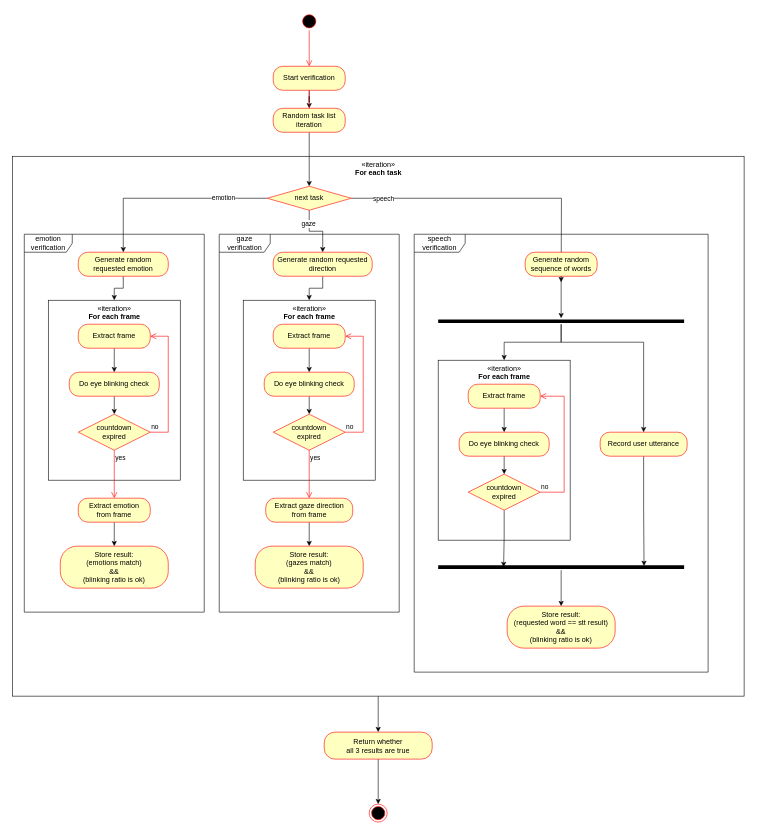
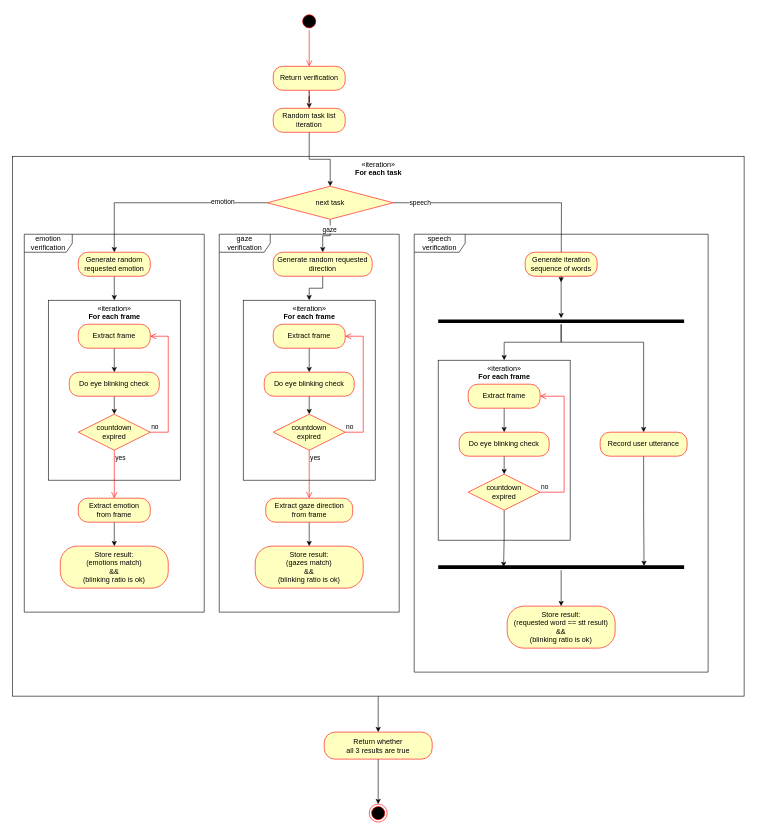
  <mxCell id="0" />
  <mxCell id="1" parent="0" />
  <mxCell id="2" value="" style="edgeStyle=orthogonalEdgeStyle;rounded=0;orthogonalLoop=1;jettySize=auto;html=1;" edge="1" parent="1" source="3" target="66"><mxGeometry relative="1" as="geometry" /></mxCell>
  <mxCell id="3" value="«iteration»&lt;br&gt;&lt;b&gt;For each task&lt;/b&gt;" style="html=1;verticalAlign=top;" vertex="1" parent="1"><mxGeometry x="20" y="260" width="1220" height="900" as="geometry" /></mxCell>
  <mxCell id="4" value="speech&lt;br&gt;verification" style="shape=umlFrame;whiteSpace=wrap;html=1;width=85;height=30;" vertex="1" parent="1"><mxGeometry x="690" y="390" width="490" height="730" as="geometry" /></mxCell>
  <mxCell id="5" value="" style="ellipse;html=1;shape=startState;fillColor=#000000;strokeColor=#ff0000;" vertex="1" parent="1"><mxGeometry x="500" y="20" width="30" height="30" as="geometry" /></mxCell>
  <mxCell id="6" value="" style="edgeStyle=orthogonalEdgeStyle;html=1;verticalAlign=bottom;endArrow=open;endSize=8;strokeColor=#ff0000;rounded=0;" edge="1" source="5" parent="1"><mxGeometry relative="1" as="geometry"><mxPoint x="515" y="110" as="targetPoint" /></mxGeometry></mxCell>
  <mxCell id="7" value="" style="edgeStyle=orthogonalEdgeStyle;rounded=0;orthogonalLoop=1;jettySize=auto;html=1;" edge="1" parent="1" source="8" target="11"><mxGeometry relative="1" as="geometry" /></mxCell>
- <mxCell id="8" value="&lt;div&gt;Start verification&lt;/div&gt;" style="rounded=1;whiteSpace=wrap;html=1;arcSize=40;fontColor=#000000;fillColor=#ffffc0;strokeColor=#ff0000;" vertex="1" parent="1"><mxGeometry x="455" y="110" width="120" height="40" as="geometry" /></mxCell>
+ <mxCell id="8" value="&lt;div&gt;Return verification&lt;/div&gt;" style="rounded=1;whiteSpace=wrap;html=1;arcSize=40;fontColor=#000000;fillColor=#ffffc0;strokeColor=#ff0000;" vertex="1" parent="1"><mxGeometry x="455" y="110" width="120" height="40" as="geometry" /></mxCell>
  <mxCell id="9" value="" style="edgeStyle=orthogonalEdgeStyle;html=1;verticalAlign=bottom;endArrow=open;endSize=8;strokeColor=#ff0000;rounded=0;" edge="1" source="8" parent="1"><mxGeometry relative="1" as="geometry"><mxPoint x="515" y="210" as="targetPoint" /></mxGeometry></mxCell>
  <mxCell id="10" value="" style="edgeStyle=orthogonalEdgeStyle;rounded=0;orthogonalLoop=1;jettySize=auto;html=1;" edge="1" parent="1" source="11" target="32"><mxGeometry relative="1" as="geometry" /></mxCell>
  <mxCell id="11" value="Random task list iteration" style="rounded=1;whiteSpace=wrap;html=1;arcSize=40;fontColor=#000000;fillColor=#ffffc0;strokeColor=#ff0000;" vertex="1" parent="1"><mxGeometry x="455" y="180" width="120" height="40" as="geometry" /></mxCell>
  <mxCell id="12" value="emotion&lt;br&gt;verification" style="shape=umlFrame;whiteSpace=wrap;html=1;width=80;height=30;" vertex="1" parent="1"><mxGeometry x="40" y="390" width="300" height="630" as="geometry" /></mxCell>
  <mxCell id="13" value="" style="edgeStyle=orthogonalEdgeStyle;rounded=0;orthogonalLoop=1;jettySize=auto;html=1;" edge="1" parent="1" source="14" target="15"><mxGeometry relative="1" as="geometry" /></mxCell>
- <mxCell id="14" value="Generate random requested emotion" style="rounded=1;whiteSpace=wrap;html=1;arcSize=40;fontColor=#000000;fillColor=#ffffc0;strokeColor=#ff0000;" vertex="1" parent="1"><mxGeometry x="130" y="420" width="150" height="40" as="geometry" /></mxCell>
+ <mxCell id="14" value="Generate random requested emotion" style="rounded=1;whiteSpace=wrap;html=1;arcSize=40;fontColor=#000000;fillColor=#ffffc0;strokeColor=#ff0000;" vertex="1" parent="1"><mxGeometry x="130" y="420" width="120" height="40" as="geometry" /></mxCell>
  <mxCell id="15" value="«iteration»&lt;br&gt;&lt;b&gt;For each frame&lt;/b&gt;" style="html=1;verticalAlign=top;" vertex="1" parent="1"><mxGeometry x="80" y="500" width="220" height="300" as="geometry" /></mxCell>
  <mxCell id="16" value="" style="edgeStyle=orthogonalEdgeStyle;rounded=0;orthogonalLoop=1;jettySize=auto;html=1;" edge="1" parent="1" source="17" target="19"><mxGeometry relative="1" as="geometry" /></mxCell>
  <mxCell id="17" value="Extract frame" style="rounded=1;whiteSpace=wrap;html=1;arcSize=40;fontColor=#000000;fillColor=#ffffc0;strokeColor=#ff0000;" vertex="1" parent="1"><mxGeometry x="130" y="540" width="120" height="40" as="geometry" /></mxCell>
  <mxCell id="18" style="edgeStyle=orthogonalEdgeStyle;rounded=0;orthogonalLoop=1;jettySize=auto;html=1;exitX=0.5;exitY=1;exitDx=0;exitDy=0;entryX=0.5;entryY=0;entryDx=0;entryDy=0;" edge="1" parent="1" source="19" target="20"><mxGeometry relative="1" as="geometry" /></mxCell>
  <mxCell id="19" value="Do eye blinking check" style="rounded=1;whiteSpace=wrap;html=1;arcSize=40;fontColor=#000000;fillColor=#ffffc0;strokeColor=#ff0000;" vertex="1" parent="1"><mxGeometry x="115" y="620" width="150" height="40" as="geometry" /></mxCell>
  <mxCell id="20" value="countdown&lt;br&gt;expired" style="rhombus;whiteSpace=wrap;html=1;fillColor=#ffffc0;strokeColor=#ff0000;" vertex="1" parent="1"><mxGeometry x="130" y="690" width="120" height="60" as="geometry" /></mxCell>
  <mxCell id="21" value="no" style="edgeStyle=orthogonalEdgeStyle;html=1;align=left;verticalAlign=bottom;endArrow=open;endSize=8;strokeColor=#ff0000;rounded=0;entryX=1;entryY=0.5;entryDx=0;entryDy=0;" edge="1" source="20" parent="1" target="17"><mxGeometry x="-1" relative="1" as="geometry"><mxPoint x="330" y="710" as="targetPoint" /><Array as="points"><mxPoint x="280" y="720" /><mxPoint x="280" y="560" /></Array></mxGeometry></mxCell>
  <mxCell id="22" value="yes" style="edgeStyle=orthogonalEdgeStyle;html=1;align=left;verticalAlign=top;endArrow=open;endSize=8;strokeColor=#ff0000;rounded=0;" edge="1" source="20" parent="1" target="24"><mxGeometry x="-1" relative="1" as="geometry"><mxPoint x="190" y="790" as="targetPoint" /></mxGeometry></mxCell>
  <mxCell id="23" value="" style="edgeStyle=orthogonalEdgeStyle;rounded=0;orthogonalLoop=1;jettySize=auto;html=1;" edge="1" parent="1" source="24" target="25"><mxGeometry relative="1" as="geometry" /></mxCell>
  <mxCell id="24" value="Extract emotion&lt;br&gt;from frame" style="rounded=1;whiteSpace=wrap;html=1;arcSize=40;fontColor=#000000;fillColor=#ffffc0;strokeColor=#ff0000;" vertex="1" parent="1"><mxGeometry x="130" y="830" width="120" height="40" as="geometry" /></mxCell>
  <mxCell id="25" value="Store result:&lt;br&gt;(emotions match)&lt;br&gt;&amp;amp;&amp;amp;&lt;br&gt;(blinking ratio is ok)" style="rounded=1;whiteSpace=wrap;html=1;arcSize=40;fontColor=#000000;fillColor=#ffffc0;strokeColor=#ff0000;" vertex="1" parent="1"><mxGeometry x="100" y="910" width="180" height="70" as="geometry" /></mxCell>
  <mxCell id="26" style="edgeStyle=orthogonalEdgeStyle;rounded=0;orthogonalLoop=1;jettySize=auto;html=1;" edge="1" parent="1" source="32" target="14"><mxGeometry relative="1" as="geometry" /></mxCell>
  <mxCell id="27" value="emotion" style="edgeLabel;html=1;align=center;verticalAlign=middle;resizable=0;points=[];" vertex="1" connectable="0" parent="26"><mxGeometry x="-0.554" y="-2" relative="1" as="geometry"><mxPoint as="offset" /></mxGeometry></mxCell>
  <mxCell id="28" style="edgeStyle=orthogonalEdgeStyle;rounded=0;orthogonalLoop=1;jettySize=auto;html=1;" edge="1" parent="1" source="32" target="35"><mxGeometry relative="1" as="geometry" /></mxCell>
  <mxCell id="29" value="gaze" style="edgeLabel;html=1;align=center;verticalAlign=middle;resizable=0;points=[];" vertex="1" connectable="0" parent="28"><mxGeometry x="-0.533" y="-2" relative="1" as="geometry"><mxPoint as="offset" /></mxGeometry></mxCell>
  <mxCell id="30" style="edgeStyle=orthogonalEdgeStyle;rounded=0;orthogonalLoop=1;jettySize=auto;html=1;entryX=0.5;entryY=0;entryDx=0;entryDy=0;" edge="1" parent="1" source="32"><mxGeometry relative="1" as="geometry"><mxPoint x="935" y="470" as="targetPoint" /></mxGeometry></mxCell>
  <mxCell id="31" value="speech" style="edgeLabel;html=1;align=center;verticalAlign=middle;resizable=0;points=[];" vertex="1" connectable="0" parent="30"><mxGeometry x="-0.785" y="-3" relative="1" as="geometry"><mxPoint y="-3" as="offset" /></mxGeometry></mxCell>
- <mxCell id="32" value="next task" style="rhombus;whiteSpace=wrap;html=1;fillColor=#ffffc0;strokeColor=#ff0000;" vertex="1" parent="1"><mxGeometry x="445" y="310" width="140" height="40" as="geometry" /></mxCell>
+ <mxCell id="32" value="next task" style="rhombus;whiteSpace=wrap;html=1;fillColor=#ffffc0;strokeColor=#ff0000;" vertex="1" parent="1"><mxGeometry x="445" y="310" width="210" height="55" as="geometry" /></mxCell>
  <mxCell id="33" value="gaze&lt;br&gt;verification" style="shape=umlFrame;whiteSpace=wrap;html=1;width=85;height=30;" vertex="1" parent="1"><mxGeometry x="365" y="390" width="300" height="630" as="geometry" /></mxCell>
  <mxCell id="34" value="" style="edgeStyle=orthogonalEdgeStyle;rounded=0;orthogonalLoop=1;jettySize=auto;html=1;" edge="1" parent="1" source="35" target="36"><mxGeometry relative="1" as="geometry" /></mxCell>
  <mxCell id="35" value="Generate random requested direction" style="rounded=1;whiteSpace=wrap;html=1;arcSize=40;fontColor=#000000;fillColor=#ffffc0;strokeColor=#ff0000;" vertex="1" parent="1"><mxGeometry x="455" y="420" width="165" height="40" as="geometry" /></mxCell>
  <mxCell id="36" value="«iteration»&lt;br&gt;&lt;b&gt;For each frame&lt;/b&gt;" style="html=1;verticalAlign=top;" vertex="1" parent="1"><mxGeometry x="405" y="500" width="220" height="300" as="geometry" /></mxCell>
  <mxCell id="37" value="" style="edgeStyle=orthogonalEdgeStyle;rounded=0;orthogonalLoop=1;jettySize=auto;html=1;" edge="1" parent="1" source="38" target="40"><mxGeometry relative="1" as="geometry" /></mxCell>
  <mxCell id="38" value="Extract frame" style="rounded=1;whiteSpace=wrap;html=1;arcSize=40;fontColor=#000000;fillColor=#ffffc0;strokeColor=#ff0000;" vertex="1" parent="1"><mxGeometry x="455" y="540" width="120" height="40" as="geometry" /></mxCell>
  <mxCell id="39" style="edgeStyle=orthogonalEdgeStyle;rounded=0;orthogonalLoop=1;jettySize=auto;html=1;exitX=0.5;exitY=1;exitDx=0;exitDy=0;entryX=0.5;entryY=0;entryDx=0;entryDy=0;" edge="1" parent="1" source="40" target="41"><mxGeometry relative="1" as="geometry" /></mxCell>
  <mxCell id="40" value="Do eye blinking check" style="rounded=1;whiteSpace=wrap;html=1;arcSize=40;fontColor=#000000;fillColor=#ffffc0;strokeColor=#ff0000;" vertex="1" parent="1"><mxGeometry x="440" y="620" width="150" height="40" as="geometry" /></mxCell>
  <mxCell id="41" value="countdown&lt;br&gt;expired" style="rhombus;whiteSpace=wrap;html=1;fillColor=#ffffc0;strokeColor=#ff0000;" vertex="1" parent="1"><mxGeometry x="455" y="690" width="120" height="60" as="geometry" /></mxCell>
  <mxCell id="42" value="no" style="edgeStyle=orthogonalEdgeStyle;html=1;align=left;verticalAlign=bottom;endArrow=open;endSize=8;strokeColor=#ff0000;rounded=0;entryX=1;entryY=0.5;entryDx=0;entryDy=0;" edge="1" parent="1" source="41" target="38"><mxGeometry x="-1" relative="1" as="geometry"><mxPoint x="655" y="710" as="targetPoint" /><Array as="points"><mxPoint x="605" y="720" /><mxPoint x="605" y="560" /></Array></mxGeometry></mxCell>
  <mxCell id="43" value="yes" style="edgeStyle=orthogonalEdgeStyle;html=1;align=left;verticalAlign=top;endArrow=open;endSize=8;strokeColor=#ff0000;rounded=0;" edge="1" parent="1" source="41" target="45"><mxGeometry x="-1" relative="1" as="geometry"><mxPoint x="515" y="790" as="targetPoint" /></mxGeometry></mxCell>
  <mxCell id="44" value="" style="edgeStyle=orthogonalEdgeStyle;rounded=0;orthogonalLoop=1;jettySize=auto;html=1;" edge="1" parent="1" source="45" target="46"><mxGeometry relative="1" as="geometry" /></mxCell>
  <mxCell id="45" value="Extract gaze direction&lt;br&gt;from frame" style="rounded=1;whiteSpace=wrap;html=1;arcSize=40;fontColor=#000000;fillColor=#ffffc0;strokeColor=#ff0000;" vertex="1" parent="1"><mxGeometry x="442.5" y="830" width="145" height="40" as="geometry" /></mxCell>
  <mxCell id="46" value="Store result:&lt;br&gt;(gazes match)&lt;br&gt;&amp;amp;&amp;amp;&lt;br&gt;(blinking ratio is ok)" style="rounded=1;whiteSpace=wrap;html=1;arcSize=40;fontColor=#000000;fillColor=#ffffc0;strokeColor=#ff0000;" vertex="1" parent="1"><mxGeometry x="425" y="910" width="180" height="70" as="geometry" /></mxCell>
  <mxCell id="47" value="" style="edgeStyle=orthogonalEdgeStyle;rounded=0;orthogonalLoop=1;jettySize=auto;html=1;" edge="1" parent="1" source="48" target="62"><mxGeometry relative="1" as="geometry" /></mxCell>
- <mxCell id="48" value="Generate random sequence of words" style="rounded=1;whiteSpace=wrap;html=1;arcSize=40;fontColor=#000000;fillColor=#ffffc0;strokeColor=#ff0000;" vertex="1" parent="1"><mxGeometry x="875" y="420" width="120" height="40" as="geometry" /></mxCell>
+ <mxCell id="48" value="Generate iteration sequence of words" style="rounded=1;whiteSpace=wrap;html=1;arcSize=40;fontColor=#000000;fillColor=#ffffc0;strokeColor=#ff0000;" vertex="1" parent="1"><mxGeometry x="875" y="420" width="120" height="40" as="geometry" /></mxCell>
  <mxCell id="49" value="«iteration»&lt;br&gt;&lt;b&gt;For each frame&lt;/b&gt;" style="html=1;verticalAlign=top;" vertex="1" parent="1"><mxGeometry x="730" y="600" width="220" height="300" as="geometry" /></mxCell>
  <mxCell id="50" value="" style="edgeStyle=orthogonalEdgeStyle;rounded=0;orthogonalLoop=1;jettySize=auto;html=1;" edge="1" parent="1" source="51" target="53"><mxGeometry relative="1" as="geometry" /></mxCell>
  <mxCell id="51" value="Extract frame" style="rounded=1;whiteSpace=wrap;html=1;arcSize=40;fontColor=#000000;fillColor=#ffffc0;strokeColor=#ff0000;" vertex="1" parent="1"><mxGeometry x="780" y="640" width="120" height="40" as="geometry" /></mxCell>
  <mxCell id="52" style="edgeStyle=orthogonalEdgeStyle;rounded=0;orthogonalLoop=1;jettySize=auto;html=1;exitX=0.5;exitY=1;exitDx=0;exitDy=0;entryX=0.5;entryY=0;entryDx=0;entryDy=0;" edge="1" parent="1" source="53" target="55"><mxGeometry relative="1" as="geometry" /></mxCell>
  <mxCell id="53" value="Do eye blinking check" style="rounded=1;whiteSpace=wrap;html=1;arcSize=40;fontColor=#000000;fillColor=#ffffc0;strokeColor=#ff0000;" vertex="1" parent="1"><mxGeometry x="765" y="720" width="150" height="40" as="geometry" /></mxCell>
  <mxCell id="54" value="" style="edgeStyle=orthogonalEdgeStyle;rounded=0;orthogonalLoop=1;jettySize=auto;html=1;entryX=0.266;entryY=0.471;entryDx=0;entryDy=0;entryPerimeter=0;" edge="1" parent="1" source="55" target="64"><mxGeometry relative="1" as="geometry"><mxPoint x="935" y="920" as="targetPoint" /><Array as="points" /></mxGeometry></mxCell>
  <mxCell id="55" value="countdown&lt;br&gt;expired" style="rhombus;whiteSpace=wrap;html=1;fillColor=#ffffc0;strokeColor=#ff0000;" vertex="1" parent="1"><mxGeometry x="780" y="790" width="120" height="60" as="geometry" /></mxCell>
  <mxCell id="56" value="no" style="edgeStyle=orthogonalEdgeStyle;html=1;align=left;verticalAlign=bottom;endArrow=open;endSize=8;strokeColor=#ff0000;rounded=0;entryX=1;entryY=0.5;entryDx=0;entryDy=0;" edge="1" parent="1" source="55" target="51"><mxGeometry x="-1" relative="1" as="geometry"><mxPoint x="980" y="710" as="targetPoint" /><Array as="points"><mxPoint x="940" y="820" /><mxPoint x="940" y="660" /></Array></mxGeometry></mxCell>
  <mxCell id="57" value="Store result:&lt;br&gt;(requested word == stt result)&lt;br&gt;&amp;amp;&amp;amp;&lt;br&gt;(blinking ratio is ok)" style="rounded=1;whiteSpace=wrap;html=1;arcSize=40;fontColor=#000000;fillColor=#ffffc0;strokeColor=#ff0000;" vertex="1" parent="1"><mxGeometry x="845" y="1010" width="180" height="70" as="geometry" /></mxCell>
  <mxCell id="58" style="edgeStyle=orthogonalEdgeStyle;rounded=0;orthogonalLoop=1;jettySize=auto;html=1;entryX=0.837;entryY=0.3;entryDx=0;entryDy=0;entryPerimeter=0;" edge="1" parent="1" source="59" target="64"><mxGeometry relative="1" as="geometry" /></mxCell>
  <mxCell id="59" value="Record user utterance" style="rounded=1;whiteSpace=wrap;html=1;arcSize=40;fontColor=#000000;fillColor=#ffffc0;strokeColor=#ff0000;" vertex="1" parent="1"><mxGeometry x="1000" y="720" width="145" height="40" as="geometry" /></mxCell>
  <mxCell id="60" style="edgeStyle=orthogonalEdgeStyle;rounded=0;orthogonalLoop=1;jettySize=auto;html=1;entryX=0.5;entryY=0;entryDx=0;entryDy=0;" edge="1" parent="1" source="62" target="59"><mxGeometry relative="1" as="geometry"><Array as="points"><mxPoint x="935" y="570" /><mxPoint x="1073" y="570" /></Array></mxGeometry></mxCell>
  <mxCell id="61" style="edgeStyle=orthogonalEdgeStyle;rounded=0;orthogonalLoop=1;jettySize=auto;html=1;entryX=0.5;entryY=0;entryDx=0;entryDy=0;" edge="1" parent="1" source="62" target="49"><mxGeometry relative="1" as="geometry" /></mxCell>
  <mxCell id="62" value="" style="shape=line;html=1;strokeWidth=6;strokeColor=#000000;" vertex="1" parent="1"><mxGeometry x="730" y="530" width="410" height="10" as="geometry" /></mxCell>
  <mxCell id="63" value="" style="edgeStyle=orthogonalEdgeStyle;rounded=0;orthogonalLoop=1;jettySize=auto;html=1;" edge="1" parent="1" source="64" target="57"><mxGeometry relative="1" as="geometry" /></mxCell>
  <mxCell id="64" value="" style="shape=line;html=1;strokeWidth=6;strokeColor=#000000;" vertex="1" parent="1"><mxGeometry x="730" y="940" width="410" height="10" as="geometry" /></mxCell>
  <mxCell id="65" value="" style="edgeStyle=orthogonalEdgeStyle;rounded=0;orthogonalLoop=1;jettySize=auto;html=1;" edge="1" parent="1" source="66" target="67"><mxGeometry relative="1" as="geometry" /></mxCell>
  <mxCell id="66" value="&lt;div&gt;Return whether&lt;/div&gt;&lt;div&gt;all 3 results are true&lt;/div&gt;" style="rounded=1;whiteSpace=wrap;html=1;arcSize=40;fontColor=#000000;fillColor=#ffffc0;strokeColor=#ff0000;" vertex="1" parent="1"><mxGeometry x="540" y="1220" width="180" height="45" as="geometry" /></mxCell>
  <mxCell id="67" value="" style="ellipse;html=1;shape=endState;fillColor=#000000;strokeColor=#ff0000;" vertex="1" parent="1"><mxGeometry x="615" y="1340" width="30" height="30" as="geometry" /></mxCell>
